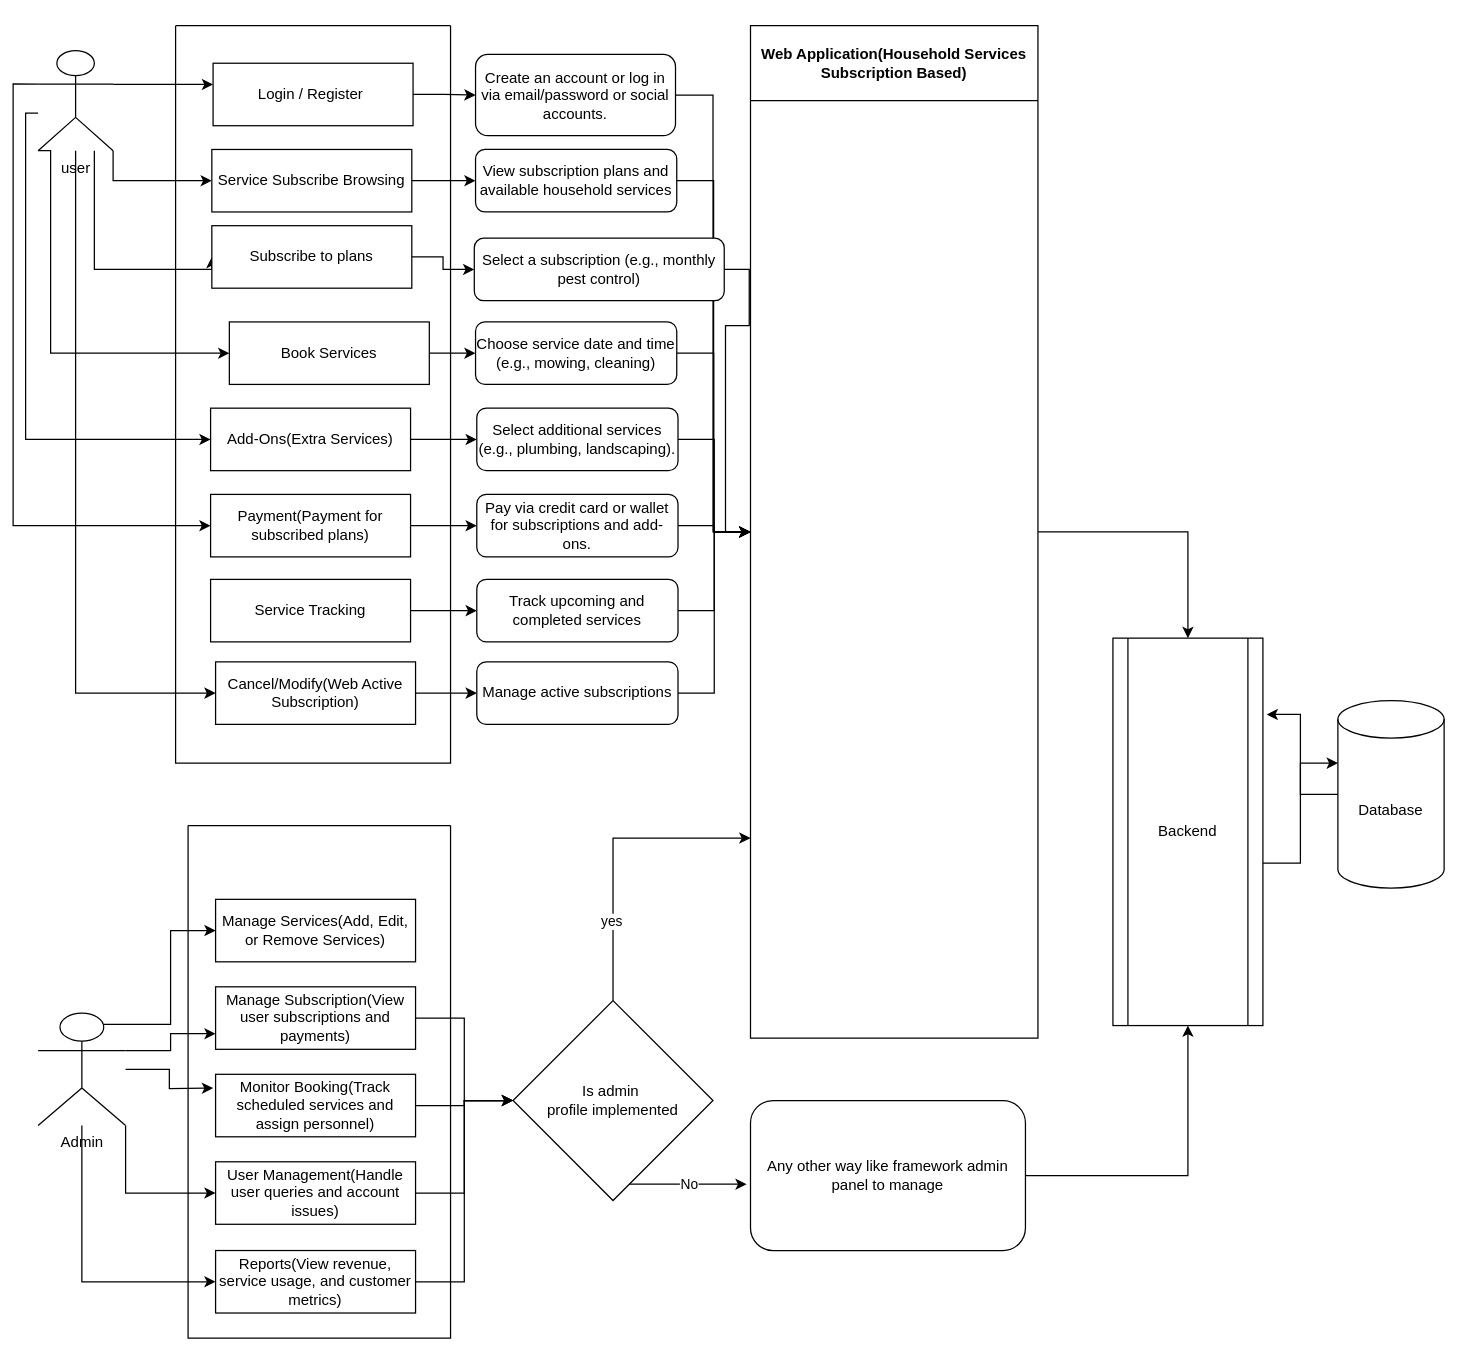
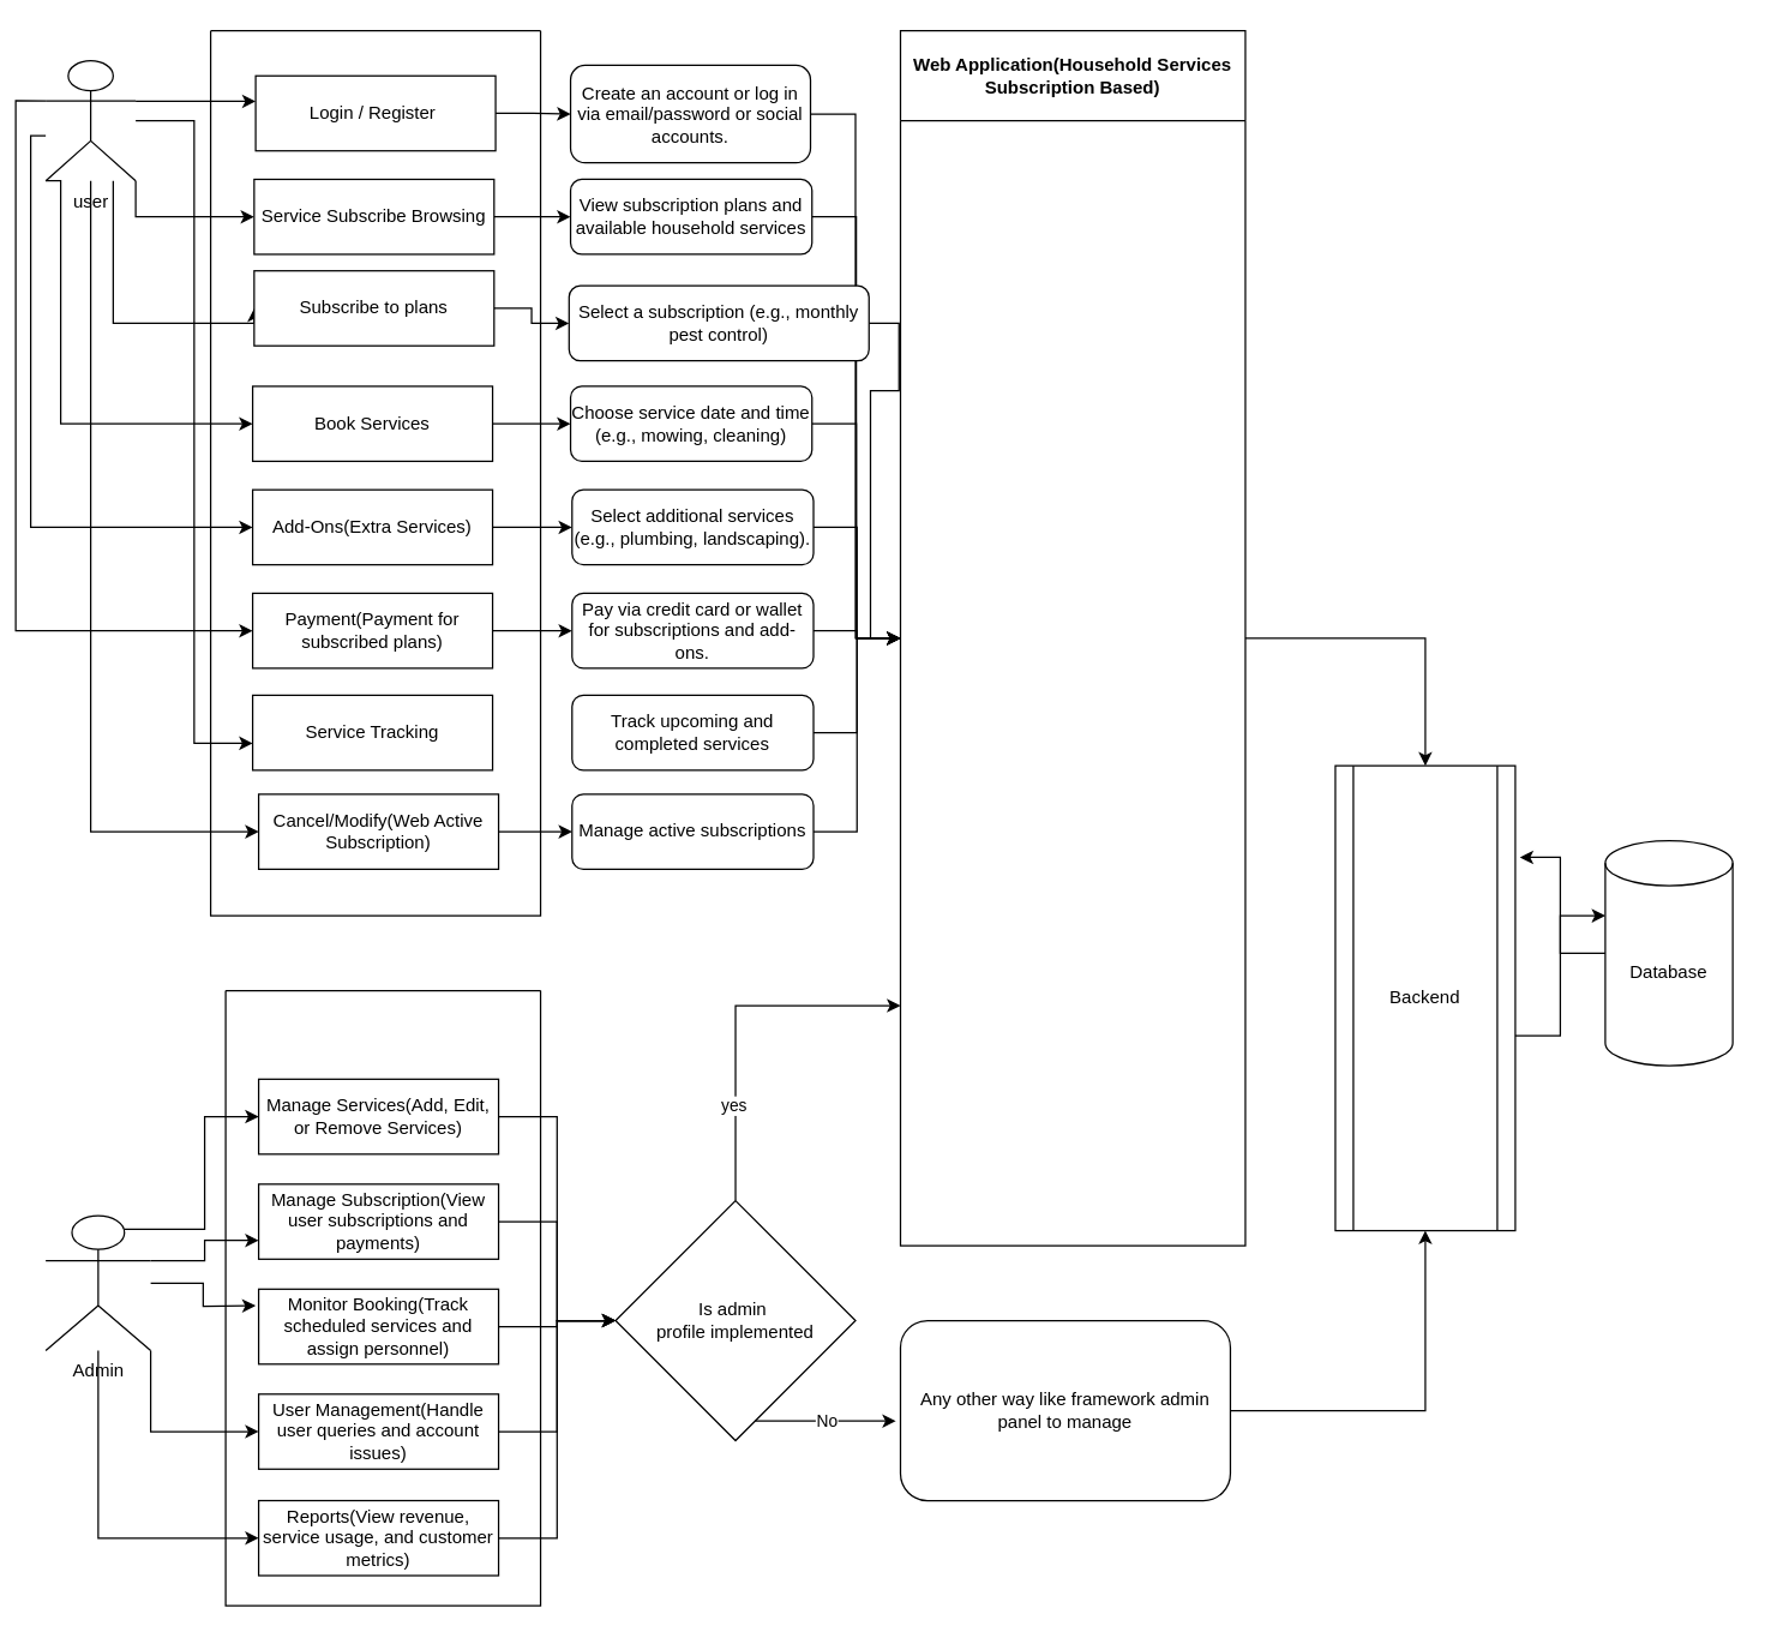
  <mxCell id="0" />
  <mxCell id="1" parent="0" />
  <mxCell id="2" style="edgeStyle=orthogonalEdgeStyle;rounded=0;orthogonalLoop=1;jettySize=auto;html=1;" edge="1" parent="1"><mxGeometry relative="1" as="geometry"><mxPoint x="90" y="67" as="sourcePoint" /><mxPoint x="170" y="67" as="targetPoint" /><Array as="points"><mxPoint x="110" y="67" /><mxPoint x="110" y="67" /></Array></mxGeometry></mxCell>
  <mxCell id="3" style="edgeStyle=orthogonalEdgeStyle;rounded=0;orthogonalLoop=1;jettySize=auto;html=1;entryX=0;entryY=0.5;entryDx=0;entryDy=0;" edge="1" parent="1" source="9" target="19"><mxGeometry relative="1" as="geometry"><Array as="points"><mxPoint x="90" y="144" /></Array></mxGeometry></mxCell>
  <mxCell id="4" style="edgeStyle=orthogonalEdgeStyle;rounded=0;orthogonalLoop=1;jettySize=auto;html=1;entryX=0;entryY=0.5;entryDx=0;entryDy=0;" edge="1" parent="1" source="9" target="21"><mxGeometry relative="1" as="geometry"><Array as="points"><mxPoint x="75" y="215" /></Array></mxGeometry></mxCell>
  <mxCell id="5" style="edgeStyle=orthogonalEdgeStyle;rounded=0;orthogonalLoop=1;jettySize=auto;html=1;exitX=0;exitY=1;exitDx=0;exitDy=0;exitPerimeter=0;entryX=0;entryY=0.5;entryDx=0;entryDy=0;" edge="1" parent="1" source="9" target="23"><mxGeometry relative="1" as="geometry"><Array as="points"><mxPoint x="40" y="120" /><mxPoint x="40" y="282" /></Array></mxGeometry></mxCell>
  <mxCell id="6" style="edgeStyle=orthogonalEdgeStyle;rounded=0;orthogonalLoop=1;jettySize=auto;html=1;entryX=0;entryY=0.5;entryDx=0;entryDy=0;" edge="1" parent="1" source="9" target="25"><mxGeometry relative="1" as="geometry"><Array as="points"><mxPoint x="20" y="90" /><mxPoint x="20" y="351" /></Array></mxGeometry></mxCell>
  <mxCell id="7" style="edgeStyle=orthogonalEdgeStyle;rounded=0;orthogonalLoop=1;jettySize=auto;html=1;exitX=0;exitY=0.333;exitDx=0;exitDy=0;exitPerimeter=0;entryX=0;entryY=0.5;entryDx=0;entryDy=0;" edge="1" parent="1" source="9" target="27"><mxGeometry relative="1" as="geometry" /></mxCell>
  <mxCell id="8" style="edgeStyle=orthogonalEdgeStyle;rounded=0;orthogonalLoop=1;jettySize=auto;html=1;entryX=0;entryY=0.5;entryDx=0;entryDy=0;" edge="1" parent="1" source="9" target="32"><mxGeometry relative="1" as="geometry"><Array as="points"><mxPoint x="60" y="554" /></Array></mxGeometry></mxCell>
  <mxCell id="9" value="user" style="shape=umlActor;verticalLabelPosition=bottom;verticalAlign=top;html=1;outlineConnect=0;" vertex="1" parent="1"><mxGeometry x="30" y="40" width="60" height="80" as="geometry" /></mxCell>
  <mxCell id="10" style="edgeStyle=orthogonalEdgeStyle;rounded=0;orthogonalLoop=1;jettySize=auto;html=1;entryX=0;entryY=0.5;entryDx=0;entryDy=0;" edge="1" parent="1" source="11" target="45"><mxGeometry relative="1" as="geometry" /></mxCell>
  <mxCell id="11" value="Login / Register&amp;nbsp;" style="rounded=0;whiteSpace=wrap;html=1;" vertex="1" parent="1"><mxGeometry x="170" y="50" width="160" height="50" as="geometry" /></mxCell>
  <mxCell id="12" style="edgeStyle=orthogonalEdgeStyle;rounded=0;orthogonalLoop=1;jettySize=auto;html=1;exitX=0.75;exitY=0.1;exitDx=0;exitDy=0;exitPerimeter=0;entryX=0;entryY=0.5;entryDx=0;entryDy=0;" edge="1" parent="1" source="17" target="35"><mxGeometry relative="1" as="geometry" /></mxCell>
  <mxCell id="13" style="edgeStyle=orthogonalEdgeStyle;rounded=0;orthogonalLoop=1;jettySize=auto;html=1;exitX=1;exitY=0.333;exitDx=0;exitDy=0;exitPerimeter=0;entryX=0;entryY=0.75;entryDx=0;entryDy=0;" edge="1" parent="1" source="17" target="37"><mxGeometry relative="1" as="geometry" /></mxCell>
  <mxCell id="14" style="edgeStyle=orthogonalEdgeStyle;rounded=0;orthogonalLoop=1;jettySize=auto;html=1;" edge="1" parent="1" source="17"><mxGeometry relative="1" as="geometry"><mxPoint x="170" y="870" as="targetPoint" /></mxGeometry></mxCell>
  <mxCell id="15" style="edgeStyle=orthogonalEdgeStyle;rounded=0;orthogonalLoop=1;jettySize=auto;html=1;entryX=0;entryY=0.5;entryDx=0;entryDy=0;" edge="1" parent="1" source="17" target="41"><mxGeometry relative="1" as="geometry"><Array as="points"><mxPoint x="100" y="954" /></Array></mxGeometry></mxCell>
  <mxCell id="16" style="edgeStyle=orthogonalEdgeStyle;rounded=0;orthogonalLoop=1;jettySize=auto;html=1;entryX=0;entryY=0.5;entryDx=0;entryDy=0;" edge="1" parent="1" source="17" target="43"><mxGeometry relative="1" as="geometry"><Array as="points"><mxPoint x="65" y="1025" /></Array></mxGeometry></mxCell>
  <mxCell id="17" value="Admin" style="shape=umlActor;verticalLabelPosition=bottom;verticalAlign=top;html=1;outlineConnect=0;" vertex="1" parent="1"><mxGeometry x="30" y="810" width="70" height="90" as="geometry" /></mxCell>
  <mxCell id="18" style="edgeStyle=orthogonalEdgeStyle;rounded=0;orthogonalLoop=1;jettySize=auto;html=1;" edge="1" parent="1" source="19" target="47"><mxGeometry relative="1" as="geometry" /></mxCell>
  <mxCell id="19" value="Service Subscribe Browsing" style="rounded=0;whiteSpace=wrap;html=1;" vertex="1" parent="1"><mxGeometry x="169" y="119" width="160" height="50" as="geometry" /></mxCell>
  <mxCell id="20" style="edgeStyle=orthogonalEdgeStyle;rounded=0;orthogonalLoop=1;jettySize=auto;html=1;entryX=0;entryY=0.5;entryDx=0;entryDy=0;" edge="1" parent="1" source="21" target="49"><mxGeometry relative="1" as="geometry" /></mxCell>
  <mxCell id="21" value="Subscribe to plans" style="rounded=0;whiteSpace=wrap;html=1;" vertex="1" parent="1"><mxGeometry x="169" y="180" width="160" height="50" as="geometry" /></mxCell>
  <mxCell id="22" style="edgeStyle=orthogonalEdgeStyle;rounded=0;orthogonalLoop=1;jettySize=auto;html=1;entryX=0;entryY=0.5;entryDx=0;entryDy=0;" edge="1" parent="1" source="23" target="51"><mxGeometry relative="1" as="geometry" /></mxCell>
- <mxCell id="23" value="Book Services" style="rounded=0;whiteSpace=wrap;html=1;" vertex="1" parent="1"><mxGeometry x="183" y="257" width="160" height="50" as="geometry" /></mxCell>
+ <mxCell id="23" value="Book Services" style="rounded=0;whiteSpace=wrap;html=1;" vertex="1" parent="1"><mxGeometry x="168" y="257" width="160" height="50" as="geometry" /></mxCell>
  <mxCell id="24" style="edgeStyle=orthogonalEdgeStyle;rounded=0;orthogonalLoop=1;jettySize=auto;html=1;entryX=0;entryY=0.5;entryDx=0;entryDy=0;" edge="1" parent="1" source="25" target="53"><mxGeometry relative="1" as="geometry" /></mxCell>
  <mxCell id="25" value="Add-Ons(Extra Services)" style="rounded=0;whiteSpace=wrap;html=1;" vertex="1" parent="1"><mxGeometry x="168" y="326" width="160" height="50" as="geometry" /></mxCell>
  <mxCell id="26" style="edgeStyle=orthogonalEdgeStyle;rounded=0;orthogonalLoop=1;jettySize=auto;html=1;entryX=0;entryY=0.5;entryDx=0;entryDy=0;" edge="1" parent="1" source="27" target="55"><mxGeometry relative="1" as="geometry" /></mxCell>
  <mxCell id="27" value="Payment(Payment for subscribed plans)" style="rounded=0;whiteSpace=wrap;html=1;" vertex="1" parent="1"><mxGeometry x="168" y="395" width="160" height="50" as="geometry" /></mxCell>
- <mxCell id="28" style="edgeStyle=orthogonalEdgeStyle;rounded=0;orthogonalLoop=1;jettySize=auto;html=1;entryX=0;entryY=0.5;entryDx=0;entryDy=0;" edge="1" parent="1" source="29" target="57"><mxGeometry relative="1" as="geometry" /></mxCell>
  <mxCell id="29" value="Service Tracking" style="rounded=0;whiteSpace=wrap;html=1;" vertex="1" parent="1"><mxGeometry x="168" y="463" width="160" height="50" as="geometry" /></mxCell>
+ <mxCell id="30" style="edgeStyle=orthogonalEdgeStyle;rounded=0;orthogonalLoop=1;jettySize=auto;html=1;entryX=0;entryY=0.64;entryDx=0;entryDy=0;entryPerimeter=0;" edge="1" parent="1" source="9" target="29"><mxGeometry relative="1" as="geometry" /></mxCell>
  <mxCell id="31" style="edgeStyle=orthogonalEdgeStyle;rounded=0;orthogonalLoop=1;jettySize=auto;html=1;entryX=0;entryY=0.5;entryDx=0;entryDy=0;" edge="1" parent="1" source="32" target="59"><mxGeometry relative="1" as="geometry" /></mxCell>
  <mxCell id="32" value="Cancel/Modify(Web Active Subscription)" style="rounded=0;whiteSpace=wrap;html=1;" vertex="1" parent="1"><mxGeometry x="172" y="529" width="160" height="50" as="geometry" /></mxCell>
  <mxCell id="33" value="" style="swimlane;startSize=0;" vertex="1" parent="1"><mxGeometry x="140" y="20" width="220" height="590" as="geometry" /></mxCell>
+ <mxCell id="34" style="edgeStyle=orthogonalEdgeStyle;rounded=0;orthogonalLoop=1;jettySize=auto;html=1;entryX=0;entryY=0.5;entryDx=0;entryDy=0;" edge="1" parent="1" source="35" target="69"><mxGeometry relative="1" as="geometry" /></mxCell>
  <mxCell id="35" value="Manage Services(Add, Edit, or Remove Services)" style="rounded=0;whiteSpace=wrap;html=1;" vertex="1" parent="1"><mxGeometry x="172" y="719" width="160" height="50" as="geometry" /></mxCell>
  <mxCell id="36" style="edgeStyle=orthogonalEdgeStyle;rounded=0;orthogonalLoop=1;jettySize=auto;html=1;entryX=0;entryY=0.5;entryDx=0;entryDy=0;" edge="1" parent="1" source="37" target="69"><mxGeometry relative="1" as="geometry" /></mxCell>
  <mxCell id="37" value="Manage Subscription(View user subscriptions and payments)" style="rounded=0;whiteSpace=wrap;html=1;" vertex="1" parent="1"><mxGeometry x="172" y="789" width="160" height="50" as="geometry" /></mxCell>
  <mxCell id="38" style="edgeStyle=orthogonalEdgeStyle;rounded=0;orthogonalLoop=1;jettySize=auto;html=1;entryX=0;entryY=0.5;entryDx=0;entryDy=0;" edge="1" parent="1" source="39" target="69"><mxGeometry relative="1" as="geometry" /></mxCell>
  <mxCell id="39" value="Monitor Booking(Track scheduled services and assign personnel)" style="rounded=0;whiteSpace=wrap;html=1;" vertex="1" parent="1"><mxGeometry x="172" y="859" width="160" height="50" as="geometry" /></mxCell>
  <mxCell id="40" style="edgeStyle=orthogonalEdgeStyle;rounded=0;orthogonalLoop=1;jettySize=auto;html=1;entryX=0;entryY=0.5;entryDx=0;entryDy=0;" edge="1" parent="1" source="41" target="69"><mxGeometry relative="1" as="geometry" /></mxCell>
  <mxCell id="41" value="User Management(Handle user queries and account issues)" style="rounded=0;whiteSpace=wrap;html=1;" vertex="1" parent="1"><mxGeometry x="172" y="929" width="160" height="50" as="geometry" /></mxCell>
  <mxCell id="42" style="edgeStyle=orthogonalEdgeStyle;rounded=0;orthogonalLoop=1;jettySize=auto;html=1;entryX=0;entryY=0.5;entryDx=0;entryDy=0;" edge="1" parent="1" source="43" target="69"><mxGeometry relative="1" as="geometry" /></mxCell>
  <mxCell id="43" value="Reports(View revenue, service usage, and customer metrics)" style="rounded=0;whiteSpace=wrap;html=1;" vertex="1" parent="1"><mxGeometry x="172" y="1000" width="160" height="50" as="geometry" /></mxCell>
  <mxCell id="44" style="edgeStyle=orthogonalEdgeStyle;rounded=0;orthogonalLoop=1;jettySize=auto;html=1;entryX=0;entryY=0.5;entryDx=0;entryDy=0;" edge="1" parent="1" source="45" target="61"><mxGeometry relative="1" as="geometry" /></mxCell>
  <mxCell id="45" value="Create an account or log in via email/password or social accounts." style="rounded=1;whiteSpace=wrap;html=1;" vertex="1" parent="1"><mxGeometry x="380" y="43" width="160" height="65" as="geometry" /></mxCell>
  <mxCell id="46" style="edgeStyle=orthogonalEdgeStyle;rounded=0;orthogonalLoop=1;jettySize=auto;html=1;entryX=0;entryY=0.5;entryDx=0;entryDy=0;" edge="1" parent="1" source="47" target="61"><mxGeometry relative="1" as="geometry" /></mxCell>
  <mxCell id="47" value="View subscription plans and available household services" style="rounded=1;whiteSpace=wrap;html=1;" vertex="1" parent="1"><mxGeometry x="380" y="119" width="161" height="50" as="geometry" /></mxCell>
  <mxCell id="48" style="edgeStyle=orthogonalEdgeStyle;rounded=0;orthogonalLoop=1;jettySize=auto;html=1;entryX=0;entryY=0.5;entryDx=0;entryDy=0;" edge="1" parent="1" source="49" target="61"><mxGeometry relative="1" as="geometry" /></mxCell>
  <mxCell id="49" value="Select a subscription (e.g., monthly pest control)" style="rounded=1;whiteSpace=wrap;html=1;" vertex="1" parent="1"><mxGeometry x="379" y="190" width="200" height="50" as="geometry" /></mxCell>
  <mxCell id="50" style="edgeStyle=orthogonalEdgeStyle;rounded=0;orthogonalLoop=1;jettySize=auto;html=1;entryX=0;entryY=0.5;entryDx=0;entryDy=0;" edge="1" parent="1" source="51" target="61"><mxGeometry relative="1" as="geometry" /></mxCell>
  <mxCell id="51" value="Choose service date and time (e.g., mowing, cleaning)" style="rounded=1;whiteSpace=wrap;html=1;" vertex="1" parent="1"><mxGeometry x="380" y="257" width="161" height="50" as="geometry" /></mxCell>
  <mxCell id="52" style="edgeStyle=orthogonalEdgeStyle;rounded=0;orthogonalLoop=1;jettySize=auto;html=1;entryX=0;entryY=0.5;entryDx=0;entryDy=0;" edge="1" parent="1" source="53" target="61"><mxGeometry relative="1" as="geometry" /></mxCell>
  <mxCell id="53" value="Select additional services (e.g., plumbing, landscaping)." style="rounded=1;whiteSpace=wrap;html=1;" vertex="1" parent="1"><mxGeometry x="381" y="326" width="161" height="50" as="geometry" /></mxCell>
  <mxCell id="54" style="edgeStyle=orthogonalEdgeStyle;rounded=0;orthogonalLoop=1;jettySize=auto;html=1;entryX=0;entryY=0.5;entryDx=0;entryDy=0;" edge="1" parent="1" source="55" target="61"><mxGeometry relative="1" as="geometry" /></mxCell>
  <mxCell id="55" value="Pay via credit card or wallet for subscriptions and add-ons." style="rounded=1;whiteSpace=wrap;html=1;" vertex="1" parent="1"><mxGeometry x="381" y="395" width="161" height="50" as="geometry" /></mxCell>
  <mxCell id="56" style="edgeStyle=orthogonalEdgeStyle;rounded=0;orthogonalLoop=1;jettySize=auto;html=1;entryX=0;entryY=0.5;entryDx=0;entryDy=0;" edge="1" parent="1" source="57" target="61"><mxGeometry relative="1" as="geometry" /></mxCell>
  <mxCell id="57" value="Track upcoming and completed services" style="rounded=1;whiteSpace=wrap;html=1;" vertex="1" parent="1"><mxGeometry x="381" y="463" width="161" height="50" as="geometry" /></mxCell>
  <mxCell id="58" style="edgeStyle=orthogonalEdgeStyle;rounded=0;orthogonalLoop=1;jettySize=auto;html=1;entryX=0;entryY=0.5;entryDx=0;entryDy=0;" edge="1" parent="1" source="59" target="61"><mxGeometry relative="1" as="geometry" /></mxCell>
  <mxCell id="59" value="Manage active subscriptions" style="rounded=1;whiteSpace=wrap;html=1;" vertex="1" parent="1"><mxGeometry x="381" y="529" width="161" height="50" as="geometry" /></mxCell>
  <mxCell id="60" style="edgeStyle=orthogonalEdgeStyle;rounded=0;orthogonalLoop=1;jettySize=auto;html=1;entryX=0.5;entryY=0;entryDx=0;entryDy=0;" edge="1" parent="1" source="61" target="64"><mxGeometry relative="1" as="geometry" /></mxCell>
  <mxCell id="61" value="Web Application(Household Services Subscription Based)" style="swimlane;whiteSpace=wrap;html=1;startSize=60;" vertex="1" parent="1"><mxGeometry x="600" y="20" width="230" height="810" as="geometry" /></mxCell>
  <mxCell id="62" value="" style="swimlane;startSize=0;" vertex="1" parent="1"><mxGeometry x="150" y="660" width="210" height="410" as="geometry" /></mxCell>
  <mxCell id="63" value="Database" style="shape=cylinder3;whiteSpace=wrap;html=1;boundedLbl=1;backgroundOutline=1;size=15;" vertex="1" parent="1"><mxGeometry x="1070" y="560" width="85" height="150" as="geometry" /></mxCell>
  <mxCell id="64" value="Backend" style="shape=process;whiteSpace=wrap;html=1;backgroundOutline=1;" vertex="1" parent="1"><mxGeometry x="890" y="510" width="120" height="310" as="geometry" /></mxCell>
  <mxCell id="65" style="edgeStyle=orthogonalEdgeStyle;rounded=0;orthogonalLoop=1;jettySize=auto;html=1;entryX=0;entryY=0;entryDx=0;entryDy=50;entryPerimeter=0;" edge="1" parent="1" source="64" target="63"><mxGeometry relative="1" as="geometry"><Array as="points"><mxPoint x="1040" y="690" /><mxPoint x="1040" y="610" /></Array></mxGeometry></mxCell>
  <mxCell id="66" style="edgeStyle=orthogonalEdgeStyle;rounded=0;orthogonalLoop=1;jettySize=auto;html=1;entryX=1.025;entryY=0.197;entryDx=0;entryDy=0;entryPerimeter=0;" edge="1" parent="1" source="63" target="64"><mxGeometry relative="1" as="geometry" /></mxCell>
  <mxCell id="67" style="edgeStyle=orthogonalEdgeStyle;rounded=0;orthogonalLoop=1;jettySize=auto;html=1;" edge="1" parent="1" source="69"><mxGeometry relative="1" as="geometry"><mxPoint x="600" y="670" as="targetPoint" /><Array as="points"><mxPoint x="490" y="670" /></Array></mxGeometry></mxCell>
  <mxCell id="68" value="yes" style="edgeLabel;html=1;align=center;verticalAlign=middle;resizable=0;points=[];" vertex="1" connectable="0" parent="67"><mxGeometry x="-0.467" y="2" relative="1" as="geometry"><mxPoint as="offset" /></mxGeometry></mxCell>
  <mxCell id="69" value="Is admin&amp;nbsp;&lt;div&gt;profile implemented&lt;/div&gt;" style="rhombus;whiteSpace=wrap;html=1;" vertex="1" parent="1"><mxGeometry x="410" y="800" width="160" height="160" as="geometry" /></mxCell>
  <mxCell id="70" style="edgeStyle=orthogonalEdgeStyle;rounded=0;orthogonalLoop=1;jettySize=auto;html=1;entryX=0.5;entryY=1;entryDx=0;entryDy=0;" edge="1" parent="1" source="71" target="64"><mxGeometry relative="1" as="geometry" /></mxCell>
  <mxCell id="71" value="Any other way like framework admin panel to manage" style="rounded=1;whiteSpace=wrap;html=1;" vertex="1" parent="1"><mxGeometry x="600" y="880" width="220" height="120" as="geometry" /></mxCell>
  <mxCell id="72" style="edgeStyle=orthogonalEdgeStyle;rounded=0;orthogonalLoop=1;jettySize=auto;html=1;entryX=-0.014;entryY=0.558;entryDx=0;entryDy=0;entryPerimeter=0;" edge="1" parent="1" source="69" target="71"><mxGeometry relative="1" as="geometry"><Array as="points"><mxPoint x="550" y="947" /><mxPoint x="550" y="947" /></Array></mxGeometry></mxCell>
  <mxCell id="73" value="No" style="edgeLabel;html=1;align=center;verticalAlign=middle;resizable=0;points=[];" vertex="1" connectable="0" parent="72"><mxGeometry x="0.0" relative="1" as="geometry"><mxPoint as="offset" /></mxGeometry></mxCell>
